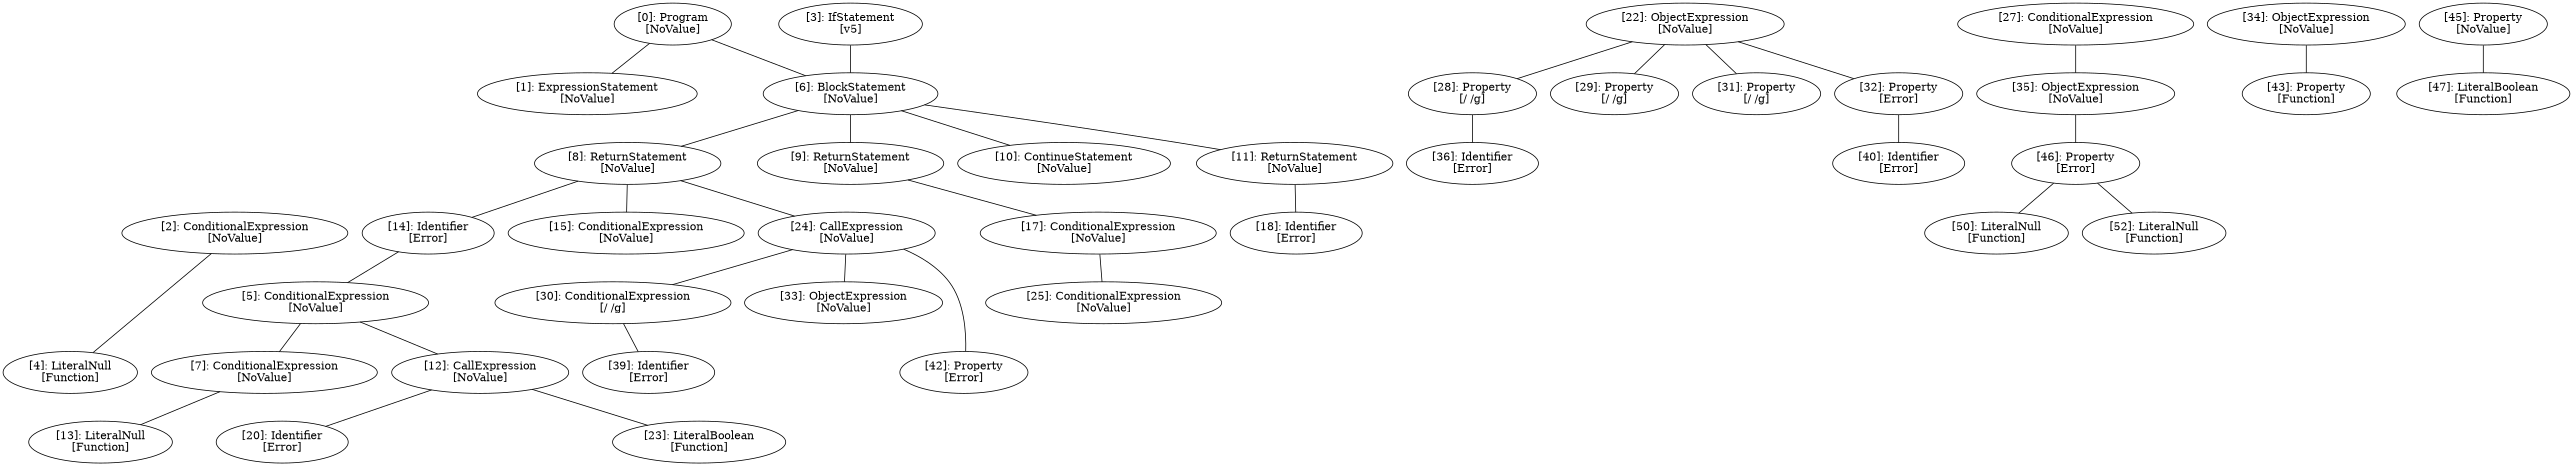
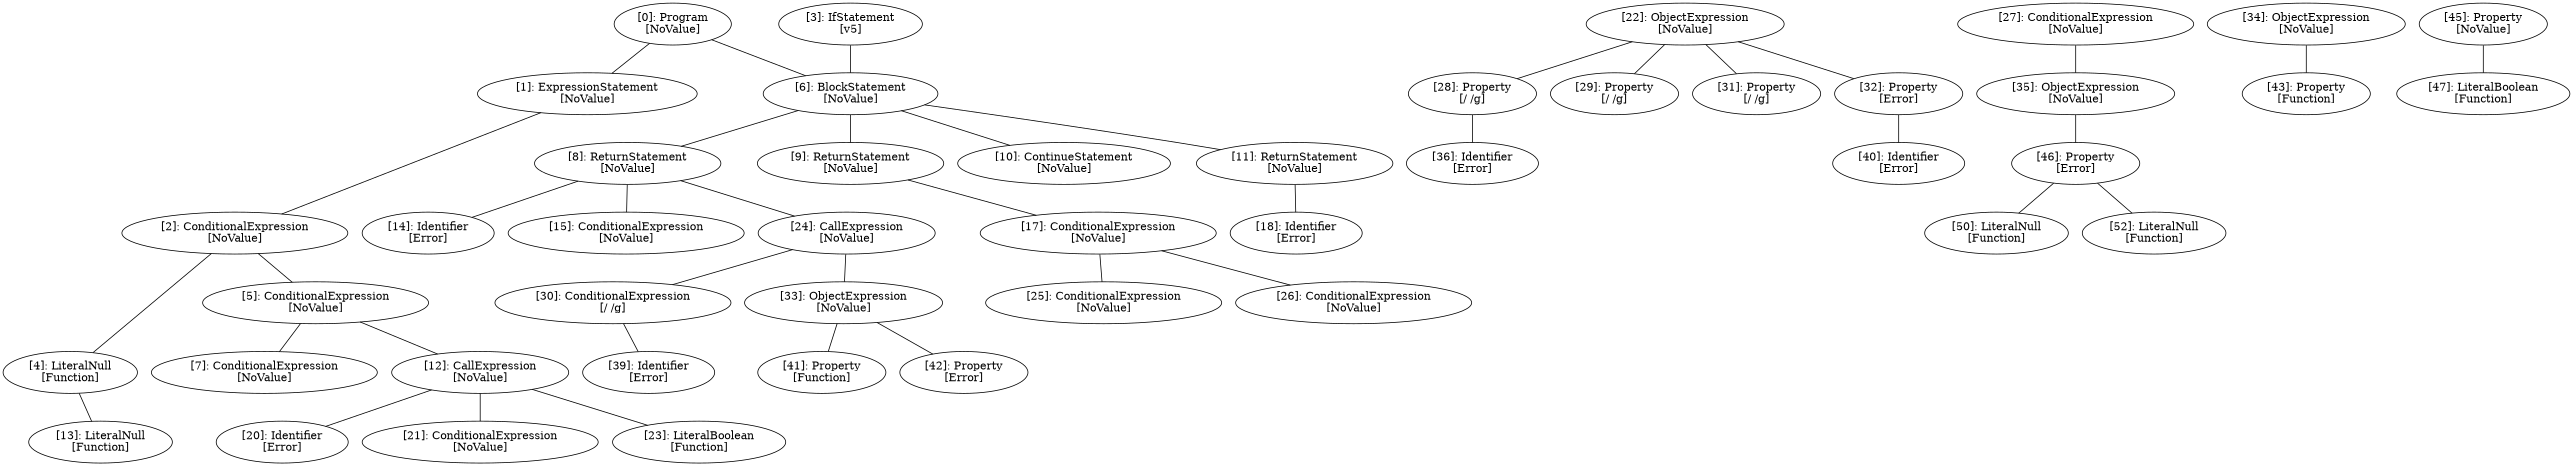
  graph {
    n1 [label="[0]: Program\n[NoValue]"]
    n2 [label="[1]: ExpressionStatement\n[NoValue]"]
    n3 [label="[6]: BlockStatement\n[NoValue]"]
    n4 [label="[2]: ConditionalExpression\n[NoValue]"]
    n5 [label="[3]: IfStatement\n[v5]"]
    n6 [label="[4]: LiteralNull\n[Function]"]
    n7 [label="[5]: ConditionalExpression\n[NoValue]"]
    n8 [label="[7]: ConditionalExpression\n[NoValue]"]
    n9 [label="[12]: CallExpression\n[NoValue]"]
    n10 [label="[8]: ReturnStatement\n[NoValue]"]
    n11 [label="[9]: ReturnStatement\n[NoValue]"]
    n12 [label="[10]: ContinueStatement\n[NoValue]"]
    n13 [label="[11]: ReturnStatement\n[NoValue]"]
    n14 [label="[13]: LiteralNull\n[Function]"]
    n15 [label="[20]: Identifier\n[Error]"]
+   n16 [label="[21]: ConditionalExpression\n[NoValue]"]
    n17 [label="[23]: LiteralBoolean\n[Function]"]
    n18 [label="[14]: Identifier\n[Error]"]
    n19 [label="[15]: ConditionalExpression\n[NoValue]"]
    n20 [label="[24]: CallExpression\n[NoValue]"]
    n21 [label="[17]: ConditionalExpression\n[NoValue]"]
    n22 [label="[18]: Identifier\n[Error]"]
    n23 [label="[25]: ConditionalExpression\n[NoValue]"]
+   n24 [label="[26]: ConditionalExpression\n[NoValue]"]
    n25 [label="[22]: ObjectExpression\n[NoValue]"]
    n26 [label="[28]: Property\n[/ /g]"]
    n27 [label="[29]: Property\n[/ /g]"]
    n28 [label="[31]: Property\n[/ /g]"]
    n29 [label="[32]: Property\n[Error]"]
    n30 [label="[30]: ConditionalExpression\n[/ /g]"]
    n31 [label="[33]: ObjectExpression\n[NoValue]"]
    n32 [label="[27]: ConditionalExpression\n[NoValue]"]
    n33 [label="[35]: ObjectExpression\n[NoValue]"]
    n34 [label="[36]: Identifier\n[Error]"]
    n35 [label="[40]: Identifier\n[Error]"]
    n36 [label="[39]: Identifier\n[Error]"]
+   n37 [label="[41]: Property\n[Function]"]
    n38 [label="[42]: Property\n[Error]"]
    n39 [label="[34]: ObjectExpression\n[NoValue]"]
    n40 [label="[43]: Property\n[Function]"]
    n41 [label="[46]: Property\n[Error]"]
    n42 [label="[45]: Property\n[NoValue]"]
    n43 [label="[47]: LiteralBoolean\n[Function]"]
    n44 [label="[50]: LiteralNull\n[Function]"]
    n45 [label="[52]: LiteralNull\n[Function]"]
    n1 -- n2
    n1 -- n3
+   n2 -- n4
    n3 -- n10
    n3 -- n11
    n3 -- n12
    n3 -- n13
    n4 -- n6
-   n18 -- n7
+   n4 -- n7
    n5 -- n3
    n7 -- n8
    n7 -- n9
-   n8 -- n14
+   n6 -- n14
    n9 -- n15
+   n9 -- n16
    n9 -- n17
    n10 -- n18
    n10 -- n19
    n10 -- n20
    n11 -- n21
    n13 -- n22
    n20 -- n30
    n20 -- n31
    n21 -- n23
+   n21 -- n24
    n25 -- n26
    n25 -- n27
    n25 -- n28
    n25 -- n29
    n26 -- n34
    n29 -- n35
    n30 -- n36
-   n20 -- n38
+   n31 -- n37
+   n31 -- n38
    n32 -- n33
    n33 -- n41
    n39 -- n40
    n41 -- n44
    n41 -- n45
    n42 -- n43
  }
